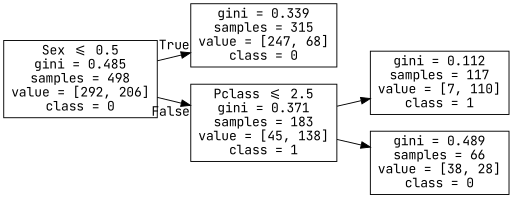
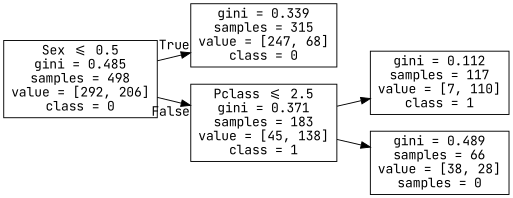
  digraph {
    rankdir=LR
    fontname="JetBrains Mono"
    node [shape=box fontname="JetBrains Mono"]
    edge [fontname="JetBrains Mono"]
    n1 [label="Sex <= 0.5\ngini = 0.485\nsamples = 498\nvalue = [292, 206]\nclass = 0"]
    n2 [label="gini = 0.339\nsamples = 315\nvalue = [247, 68]\nclass = 0"]
    n3 [label="Pclass <= 2.5\ngini = 0.371\nsamples = 183\nvalue = [45, 138]\nclass = 1"]
    n4 [label="gini = 0.112\nsamples = 117\nvalue = [7, 110]\nclass = 1"]
-   n5 [label="gini = 0.489\nsamples = 66\nvalue = [38, 28]\nclass = 0"]
+   n5 [label="gini = 0.489\nsamples = 66\nvalue = [38, 28]\nsamples = 0"]
    n1 -> n2 [headlabel=True labelangle=45 labeldistance=2.5]
    n1 -> n3 [headlabel=False labelangle=-45 labeldistance=2.5]
    n3 -> n4
    n3 -> n5
  }
